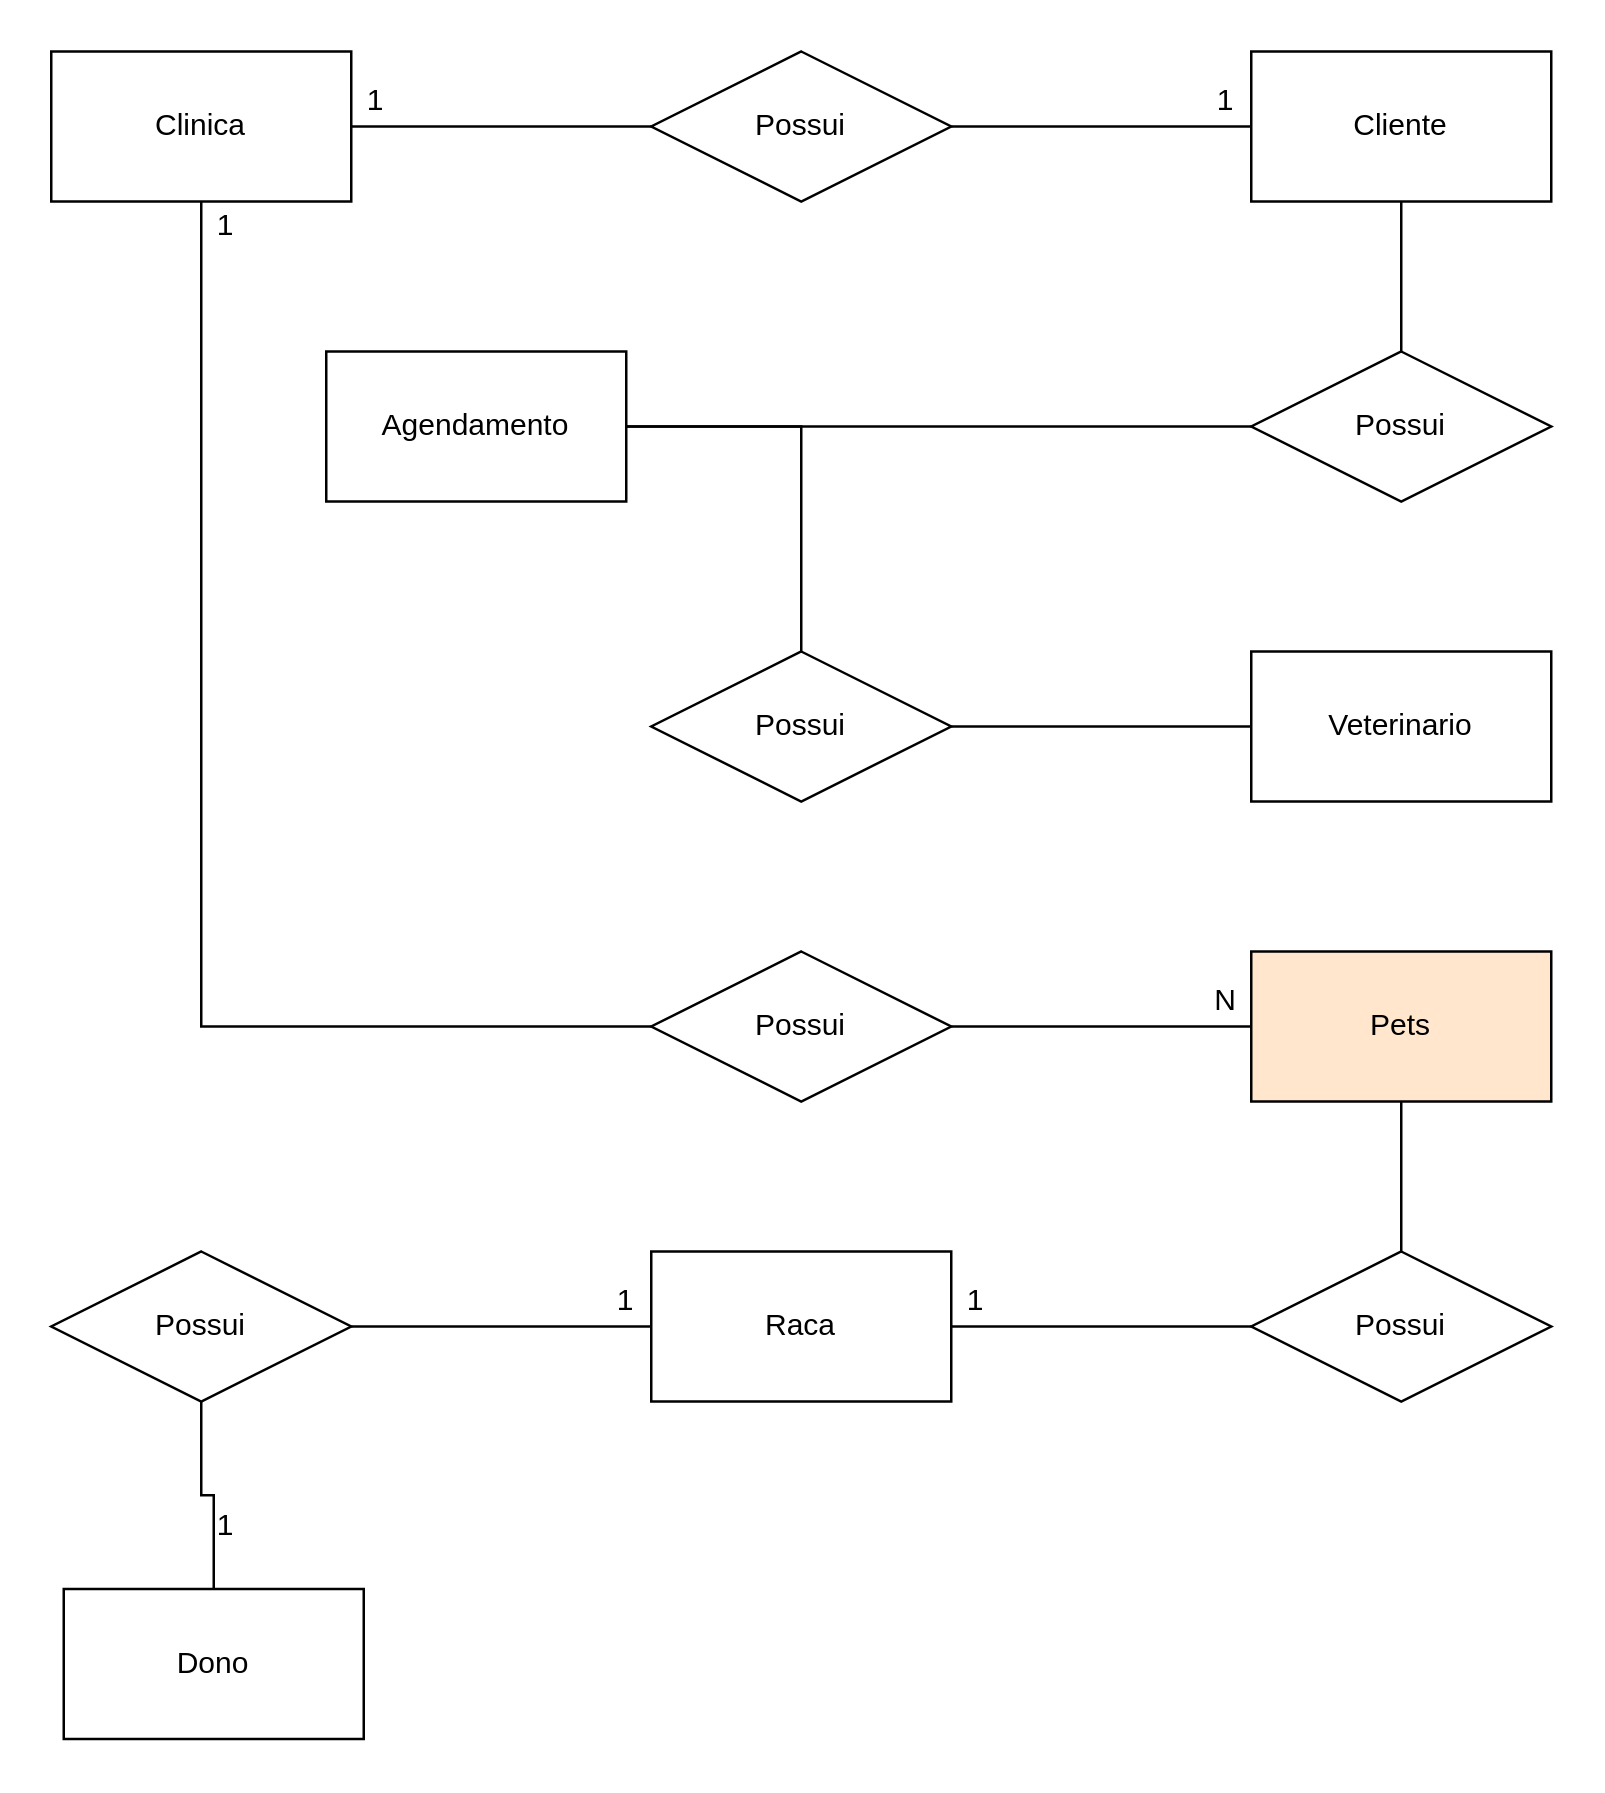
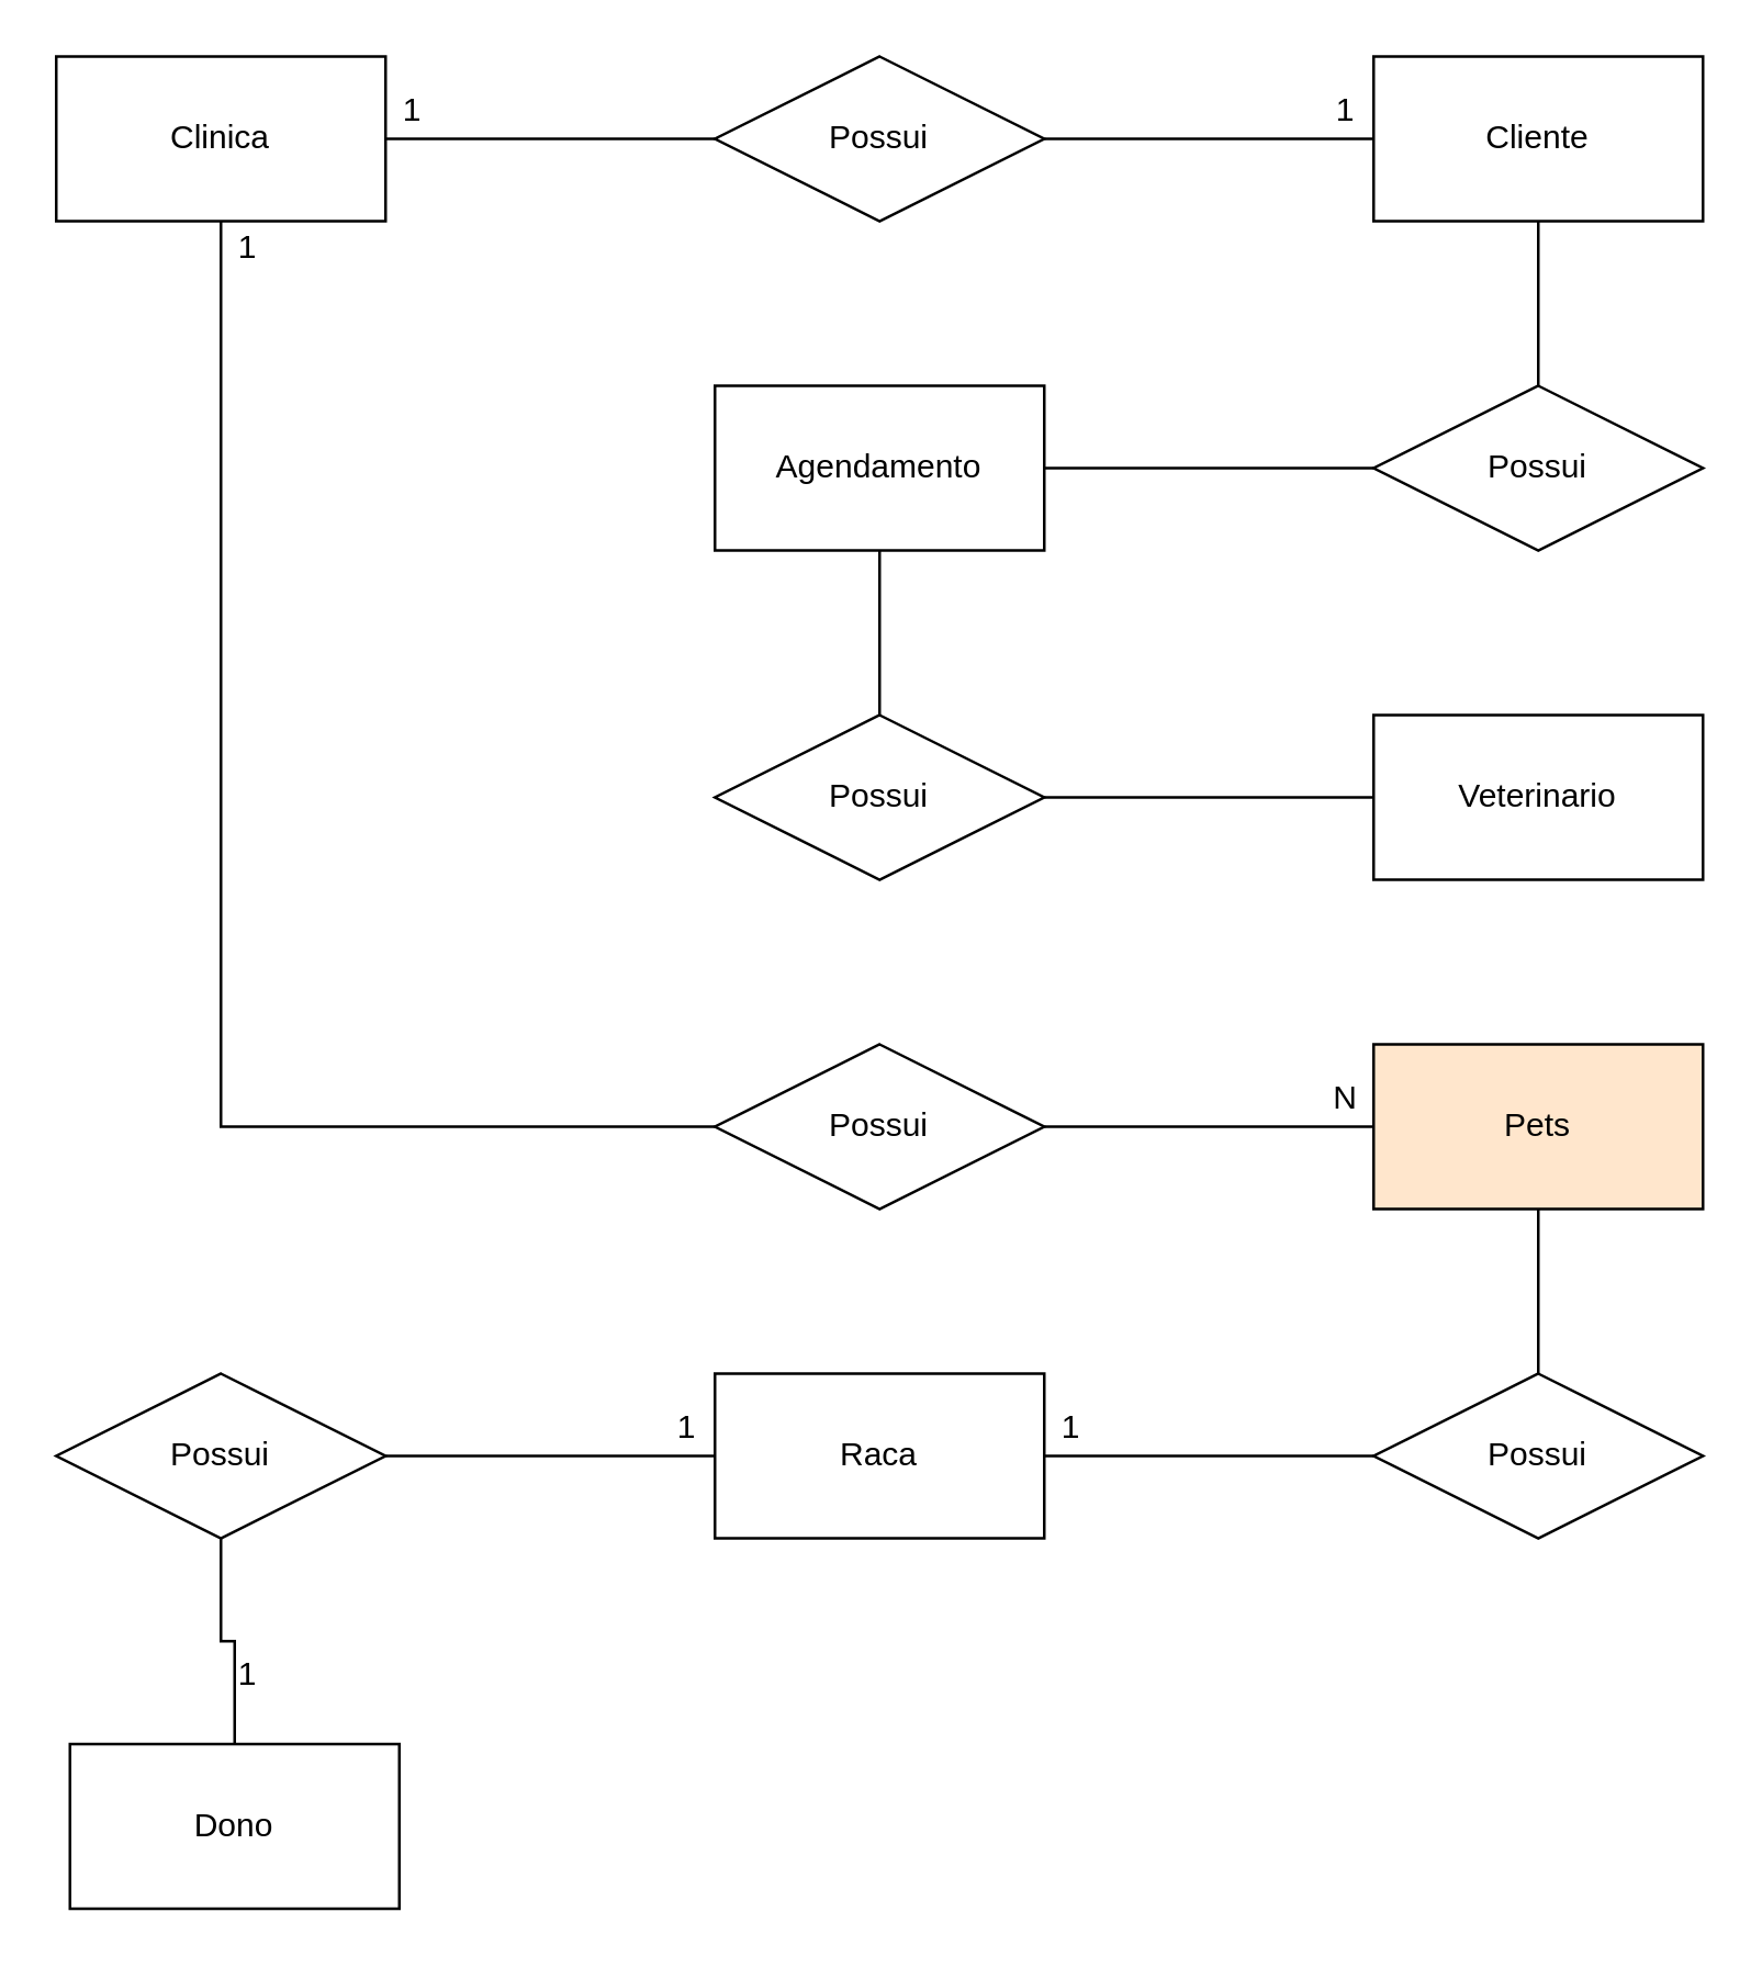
  <mxCell id="0" />
  <mxCell id="1" parent="0" />
  <mxCell id="2" style="edgeStyle=orthogonalEdgeStyle;rounded=0;orthogonalLoop=1;jettySize=auto;html=1;entryX=0;entryY=0.5;entryDx=0;entryDy=0;endArrow=none;endFill=0;" edge="1" parent="1" source="4" target="8"><mxGeometry relative="1" as="geometry" /></mxCell>
  <mxCell id="3" style="edgeStyle=orthogonalEdgeStyle;rounded=0;orthogonalLoop=1;jettySize=auto;html=1;exitX=0.5;exitY=1;exitDx=0;exitDy=0;entryX=0;entryY=0.5;entryDx=0;entryDy=0;endArrow=none;endFill=0;" edge="1" parent="1" source="4" target="16"><mxGeometry relative="1" as="geometry" /></mxCell>
  <mxCell id="4" value="Clinica" style="rounded=0;whiteSpace=wrap;html=1;" vertex="1" parent="1"><mxGeometry x="20" y="20" width="120" height="60" as="geometry" /></mxCell>
  <mxCell id="5" style="edgeStyle=orthogonalEdgeStyle;rounded=0;orthogonalLoop=1;jettySize=auto;html=1;entryX=0.5;entryY=0;entryDx=0;entryDy=0;endArrow=none;endFill=0;" edge="1" parent="1" source="6" target="10"><mxGeometry relative="1" as="geometry" /></mxCell>
  <mxCell id="6" value="Cliente" style="rounded=0;whiteSpace=wrap;html=1;" vertex="1" parent="1"><mxGeometry x="500" y="20" width="120" height="60" as="geometry" /></mxCell>
  <mxCell id="7" style="edgeStyle=orthogonalEdgeStyle;rounded=0;orthogonalLoop=1;jettySize=auto;html=1;exitX=1;exitY=0.5;exitDx=0;exitDy=0;entryX=0;entryY=0.5;entryDx=0;entryDy=0;endArrow=none;endFill=0;" edge="1" parent="1" source="8" target="6"><mxGeometry relative="1" as="geometry" /></mxCell>
  <mxCell id="8" value="Possui" style="shape=rhombus;perimeter=rhombusPerimeter;whiteSpace=wrap;html=1;align=center;" vertex="1" parent="1"><mxGeometry x="260" y="20" width="120" height="60" as="geometry" /></mxCell>
  <mxCell id="9" style="edgeStyle=orthogonalEdgeStyle;rounded=0;orthogonalLoop=1;jettySize=auto;html=1;exitX=0;exitY=0.5;exitDx=0;exitDy=0;entryX=1;entryY=0.5;entryDx=0;entryDy=0;endArrow=none;endFill=0;" edge="1" parent="1" source="10" target="12"><mxGeometry relative="1" as="geometry" /></mxCell>
  <mxCell id="10" value="Possui" style="shape=rhombus;perimeter=rhombusPerimeter;whiteSpace=wrap;html=1;align=center;" vertex="1" parent="1"><mxGeometry x="500" y="140" width="120" height="60" as="geometry" /></mxCell>
  <mxCell id="11" style="edgeStyle=orthogonalEdgeStyle;rounded=0;orthogonalLoop=1;jettySize=auto;html=1;entryX=0.5;entryY=0;entryDx=0;entryDy=0;endArrow=none;endFill=0;" edge="1" parent="1" source="12" target="28"><mxGeometry relative="1" as="geometry" /></mxCell>
- <mxCell id="12" value="Agendamento" style="rounded=0;whiteSpace=wrap;html=1;" vertex="1" parent="1"><mxGeometry x="130" y="140" width="120" height="60" as="geometry" /></mxCell>
+ <mxCell id="12" value="Agendamento" style="rounded=0;whiteSpace=wrap;html=1;" vertex="1" parent="1"><mxGeometry x="260" y="140" width="120" height="60" as="geometry" /></mxCell>
  <mxCell id="13" style="edgeStyle=orthogonalEdgeStyle;rounded=0;orthogonalLoop=1;jettySize=auto;html=1;exitX=0.5;exitY=1;exitDx=0;exitDy=0;entryX=0.5;entryY=0;entryDx=0;entryDy=0;endArrow=none;endFill=0;" edge="1" parent="1" source="14" target="18"><mxGeometry relative="1" as="geometry" /></mxCell>
  <mxCell id="14" value="Pets" style="rounded=0;whiteSpace=wrap;html=1;fillColor=#ffe6cc;" vertex="1" parent="1"><mxGeometry x="500" y="380" width="120" height="60" as="geometry" /></mxCell>
  <mxCell id="15" style="edgeStyle=orthogonalEdgeStyle;rounded=0;orthogonalLoop=1;jettySize=auto;html=1;exitX=1;exitY=0.5;exitDx=0;exitDy=0;endArrow=none;endFill=0;" edge="1" parent="1" source="16" target="14"><mxGeometry relative="1" as="geometry" /></mxCell>
  <mxCell id="16" value="Possui" style="shape=rhombus;perimeter=rhombusPerimeter;whiteSpace=wrap;html=1;align=center;" vertex="1" parent="1"><mxGeometry x="260" y="380" width="120" height="60" as="geometry" /></mxCell>
  <mxCell id="17" style="edgeStyle=orthogonalEdgeStyle;rounded=0;orthogonalLoop=1;jettySize=auto;html=1;exitX=0;exitY=0.5;exitDx=0;exitDy=0;entryX=1;entryY=0.5;entryDx=0;entryDy=0;endArrow=none;endFill=0;" edge="1" parent="1" source="18" target="20"><mxGeometry relative="1" as="geometry" /></mxCell>
  <mxCell id="18" value="Possui" style="shape=rhombus;perimeter=rhombusPerimeter;whiteSpace=wrap;html=1;align=center;" vertex="1" parent="1"><mxGeometry x="500" y="500" width="120" height="60" as="geometry" /></mxCell>
  <mxCell id="19" style="edgeStyle=orthogonalEdgeStyle;rounded=0;orthogonalLoop=1;jettySize=auto;html=1;exitX=0;exitY=0.5;exitDx=0;exitDy=0;entryX=1;entryY=0.5;entryDx=0;entryDy=0;endArrow=none;endFill=0;" edge="1" parent="1" source="20" target="22"><mxGeometry relative="1" as="geometry" /></mxCell>
  <mxCell id="20" value="Raca" style="rounded=0;whiteSpace=wrap;html=1;" vertex="1" parent="1"><mxGeometry x="260" y="500" width="120" height="60" as="geometry" /></mxCell>
  <mxCell id="21" style="edgeStyle=orthogonalEdgeStyle;rounded=0;orthogonalLoop=1;jettySize=auto;html=1;exitX=0.5;exitY=1;exitDx=0;exitDy=0;entryX=0.5;entryY=0;entryDx=0;entryDy=0;endArrow=none;endFill=0;" edge="1" parent="1" source="22" target="23"><mxGeometry relative="1" as="geometry" /></mxCell>
  <mxCell id="22" value="Possui" style="shape=rhombus;perimeter=rhombusPerimeter;whiteSpace=wrap;html=1;align=center;" vertex="1" parent="1"><mxGeometry x="20" y="500" width="120" height="60" as="geometry" /></mxCell>
  <mxCell id="23" value="Dono" style="rounded=0;whiteSpace=wrap;html=1;" vertex="1" parent="1"><mxGeometry x="25" y="635" width="120" height="60" as="geometry" /></mxCell>
  <mxCell id="24" value="1" style="text;html=1;strokeColor=none;fillColor=none;align=center;verticalAlign=middle;whiteSpace=wrap;rounded=0;" vertex="1" parent="1"><mxGeometry x="140" y="30" width="20" height="20" as="geometry" /></mxCell>
  <mxCell id="25" value="1" style="text;html=1;strokeColor=none;fillColor=none;align=center;verticalAlign=middle;whiteSpace=wrap;rounded=0;" vertex="1" parent="1"><mxGeometry x="80" y="80" width="20" height="20" as="geometry" /></mxCell>
  <mxCell id="26" value="1" style="text;html=1;strokeColor=none;fillColor=none;align=center;verticalAlign=middle;whiteSpace=wrap;rounded=0;" vertex="1" parent="1"><mxGeometry x="480" y="30" width="20" height="20" as="geometry" /></mxCell>
  <mxCell id="27" style="edgeStyle=orthogonalEdgeStyle;rounded=0;orthogonalLoop=1;jettySize=auto;html=1;exitX=1;exitY=0.5;exitDx=0;exitDy=0;entryX=0;entryY=0.5;entryDx=0;entryDy=0;endArrow=none;endFill=0;" edge="1" parent="1" source="28" target="29"><mxGeometry relative="1" as="geometry" /></mxCell>
  <mxCell id="28" value="Possui" style="shape=rhombus;perimeter=rhombusPerimeter;whiteSpace=wrap;html=1;align=center;" vertex="1" parent="1"><mxGeometry x="260" y="260" width="120" height="60" as="geometry" /></mxCell>
  <mxCell id="29" value="Veterinario" style="rounded=0;whiteSpace=wrap;html=1;" vertex="1" parent="1"><mxGeometry x="500" y="260" width="120" height="60" as="geometry" /></mxCell>
  <mxCell id="30" value="1" style="text;html=1;strokeColor=none;fillColor=none;align=center;verticalAlign=middle;whiteSpace=wrap;rounded=0;" vertex="1" parent="1"><mxGeometry x="380" y="510" width="20" height="20" as="geometry" /></mxCell>
  <mxCell id="31" value="N" style="text;html=1;strokeColor=none;fillColor=none;align=center;verticalAlign=middle;whiteSpace=wrap;rounded=0;" vertex="1" parent="1"><mxGeometry x="480" y="390" width="20" height="20" as="geometry" /></mxCell>
  <mxCell id="32" value="1" style="text;html=1;strokeColor=none;fillColor=none;align=center;verticalAlign=middle;whiteSpace=wrap;rounded=0;" vertex="1" parent="1"><mxGeometry x="240" y="510" width="20" height="20" as="geometry" /></mxCell>
  <mxCell id="33" value="1" style="text;html=1;strokeColor=none;fillColor=none;align=center;verticalAlign=middle;whiteSpace=wrap;rounded=0;" vertex="1" parent="1"><mxGeometry x="80" y="600" width="20" height="20" as="geometry" /></mxCell>
